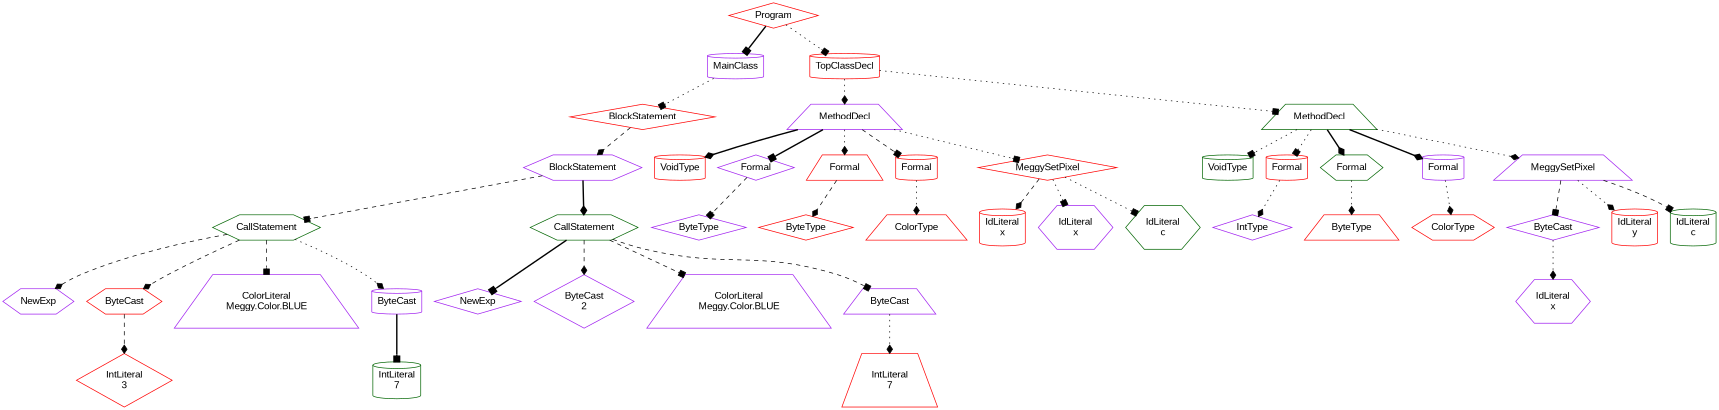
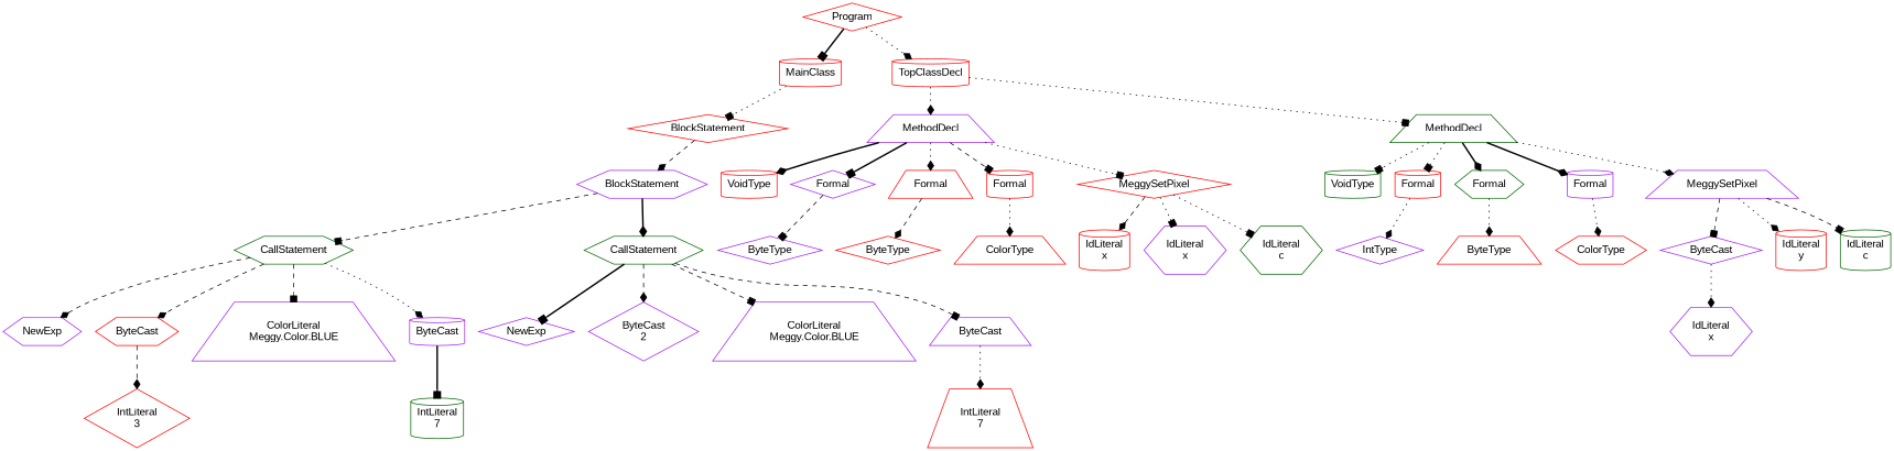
  digraph {
    fontname="Liberation Sans"
    node [color=purple fontname="Liberation Sans" shape=cylinder]
    edge [arrowhead=diamond fontname="Liberation Sans" style=dotted]
    n1 [color=red label=Program shape=diamond]
-   n2 [label=MainClass]
+   n2 [color=red label=MainClass]
    n3 [color=red label=TopClassDecl]
    n4 [color=red label=BlockStatement shape=diamond]
    n5 [label=MethodDecl shape=trapezium]
    n6 [color=darkgreen label=MethodDecl shape=trapezium]
    n7 [label=BlockStatement shape=hexagon]
    n8 [color=darkgreen label=CallStatement shape=hexagon]
    n9 [color=darkgreen label=CallStatement shape=hexagon]
    n10 [label=NewExp shape=hexagon]
    n11 [color=red label=ByteCast shape=hexagon]
    n12 [label="ColorLiteral\nMeggy.Color.BLUE" shape=trapezium]
    n13 [label=ByteCast]
    n14 [label=NewExp shape=diamond]
    n15 [label="ByteCast\n2" shape=diamond]
    n16 [label="ColorLiteral\nMeggy.Color.BLUE" shape=trapezium]
    n17 [label=ByteCast shape=trapezium]
    n18 [color=red label="IntLiteral\n3" shape=diamond]
    n19 [color=darkgreen label="IntLiteral\n7"]
    n20 [color=red label="IntLiteral\n7" shape=trapezium]
    n21 [color=red label=VoidType]
    n22 [label=Formal shape=diamond]
    n23 [color=red label=Formal shape=trapezium]
    n24 [color=red label=Formal]
    n25 [color=red label=MeggySetPixel shape=diamond]
    n26 [color=darkgreen label=VoidType]
    n27 [color=red label=Formal]
    n28 [color=darkgreen label=Formal shape=hexagon]
    n29 [label=Formal]
    n30 [label=MeggySetPixel shape=trapezium]
    n31 [label=ByteType shape=diamond]
    n32 [color=red label=ByteType shape=diamond]
    n33 [color=red label=ColorType shape=trapezium]
    n34 [color=red label="IdLiteral\nx"]
    n35 [label="IdLiteral\nx" shape=hexagon]
    n36 [color=darkgreen label="IdLiteral\nc" shape=hexagon]
    n37 [label=IntType shape=diamond]
    n38 [color=red label=ByteType shape=trapezium]
    n39 [color=red label=ColorType shape=hexagon]
    n40 [label=ByteCast shape=diamond]
    n41 [color=red label="IdLiteral\ny"]
    n42 [color=darkgreen label="IdLiteral\nc"]
    n43 [label="IdLiteral\nx" shape=hexagon]
    n1 -> n2 [arrowhead=box style=bold]
-   n1 -> n3 [arrowhead=box]
+   n1 -> n3
    n2 -> n4 [arrowhead=box]
    n3 -> n5
    n3 -> n6 [arrowhead=box]
    n4 -> n7 [style=dashed]
    n5 -> n21 [style=bold]
    n5 -> n22 [arrowhead=box style=bold]
    n5 -> n23
    n5 -> n24 [arrowhead=box style=dashed]
    n5 -> n25 [arrowhead=box]
    n6 -> n26 [arrowhead=box]
    n6 -> n27 [arrowhead=box]
    n6 -> n28 [style=bold]
    n6 -> n29 [style=bold]
    n6 -> n30
    n7 -> n8 [arrowhead=box style=dashed]
    n7 -> n9 [style=bold]
    n8 -> n10 [style=dashed]
    n8 -> n11 [style=dashed]
    n8 -> n12 [arrowhead=box style=dashed]
    n8 -> n13
    n9 -> n14 [arrowhead=box style=bold]
    n9 -> n15 [style=dashed]
    n9 -> n16 [arrowhead=box style=dashed]
    n9 -> n17 [arrowhead=box style=dashed]
    n11 -> n18 [style=dashed]
    n13 -> n19 [arrowhead=box style=bold]
    n17 -> n20
    n22 -> n31 [arrowhead=box style=dashed]
    n23 -> n32 [style=dashed]
    n24 -> n33
    n25 -> n34 [style=dashed]
    n25 -> n35 [arrowhead=box]
    n25 -> n36 [arrowhead=box]
    n27 -> n37
    n28 -> n38
    n29 -> n39
    n30 -> n40 [arrowhead=box style=dashed]
    n30 -> n41
    n30 -> n42 [arrowhead=box style=dashed]
    n40 -> n43
  }
